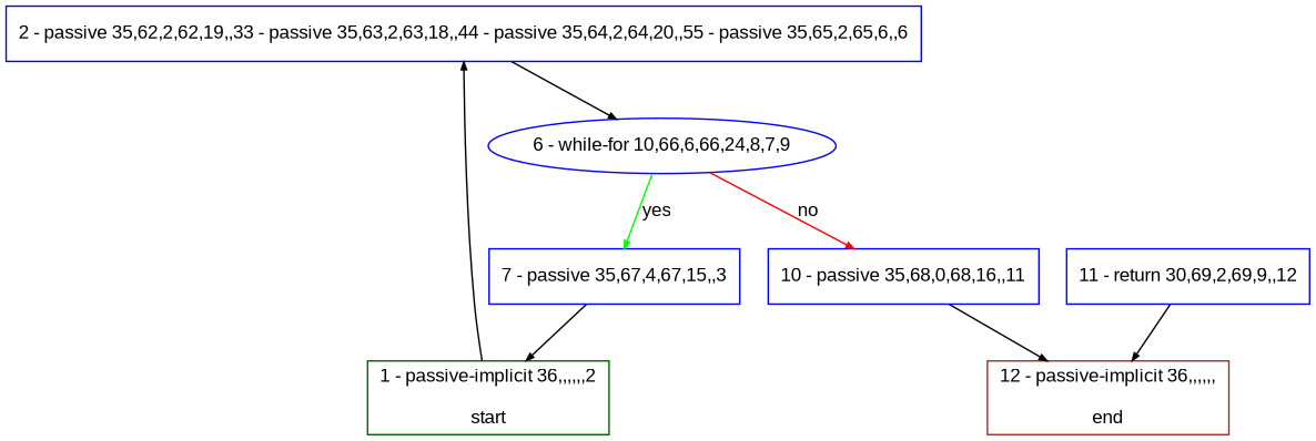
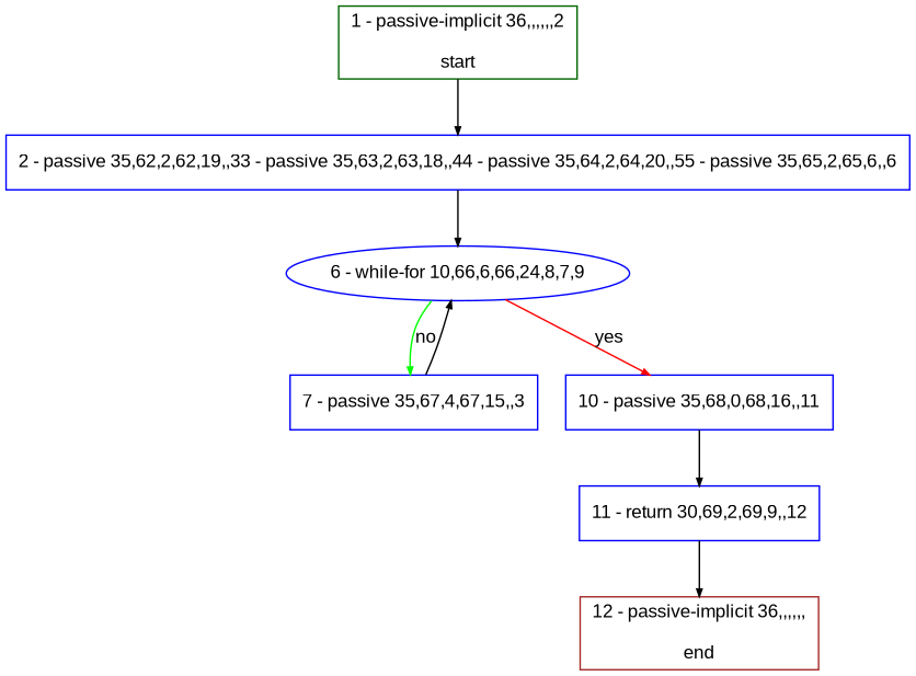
  digraph {
    bgcolor=white
    compound=true
    fillcolor="#FFFFCC"
    fontname=Arial
    fontsize=12
    pack=true
    packmode=clust
    style="rounded,filled"
    node [color="#0000ff" compound=true fillcolor="#ffffff" fixedsize=false fontname=Arial fontsize=12 node_initialized=no shape=box style=filled]
    edge [arrowhead=normal arrowsize=0.5 arrowtail=none color="#000000" compound=true dir=forward fontcolor=black fontname=Arial fontsize=12]
    n1 [label="2 - passive 35,62,2,62,19,,33 - passive 35,63,2,63,18,,44 - passive 35,64,2,64,20,,55 - passive 35,65,2,65,6,,6"]
    n2 [label="6 - while-for 10,66,6,66,24,8,7,9" shape=oval]
    n3 [label="7 - passive 35,67,4,67,15,,3"]
    n4 [label="10 - passive 35,68,0,68,16,,11"]
    n5 [color="#006400" label="1 - passive-implicit 36,,,,,,2\n\nstart"]
    n6 [label="11 - return 30,69,2,69,9,,12"]
    n7 [color="#a52a2a" label="12 - passive-implicit 36,,,,,,\n\nend"]
    n1 -> n2
-   n2 -> n3 [color="#00ff00" label=yes]
-   n2 -> n4 [color="#ff0000" label=no]
-   n3 -> n5
-   n4 -> n7
+   n2 -> n3 [color="#00ff00" label=no]
+   n2 -> n4 [color="#ff0000" label=yes]
+   n3 -> n2
+   n4 -> n6
    n5 -> n1
    n6 -> n7
  }
